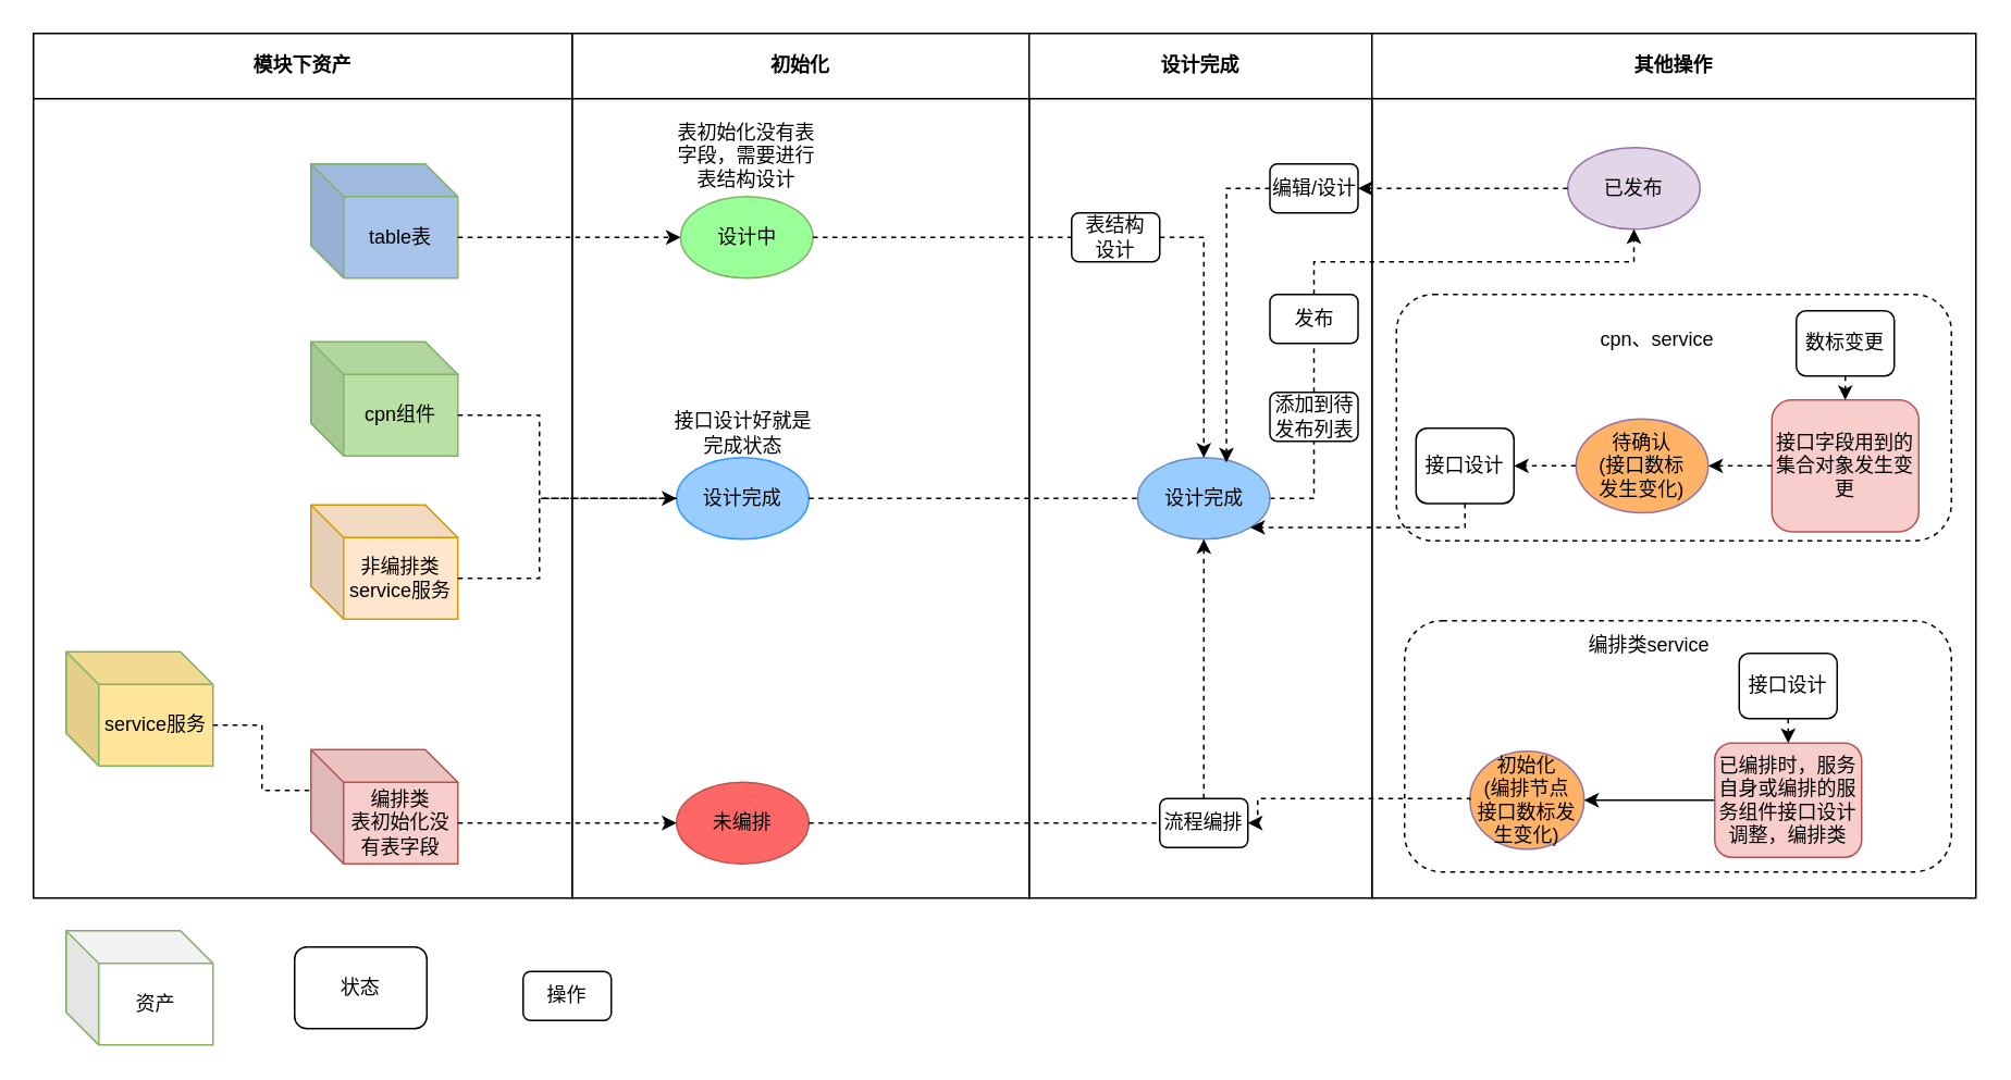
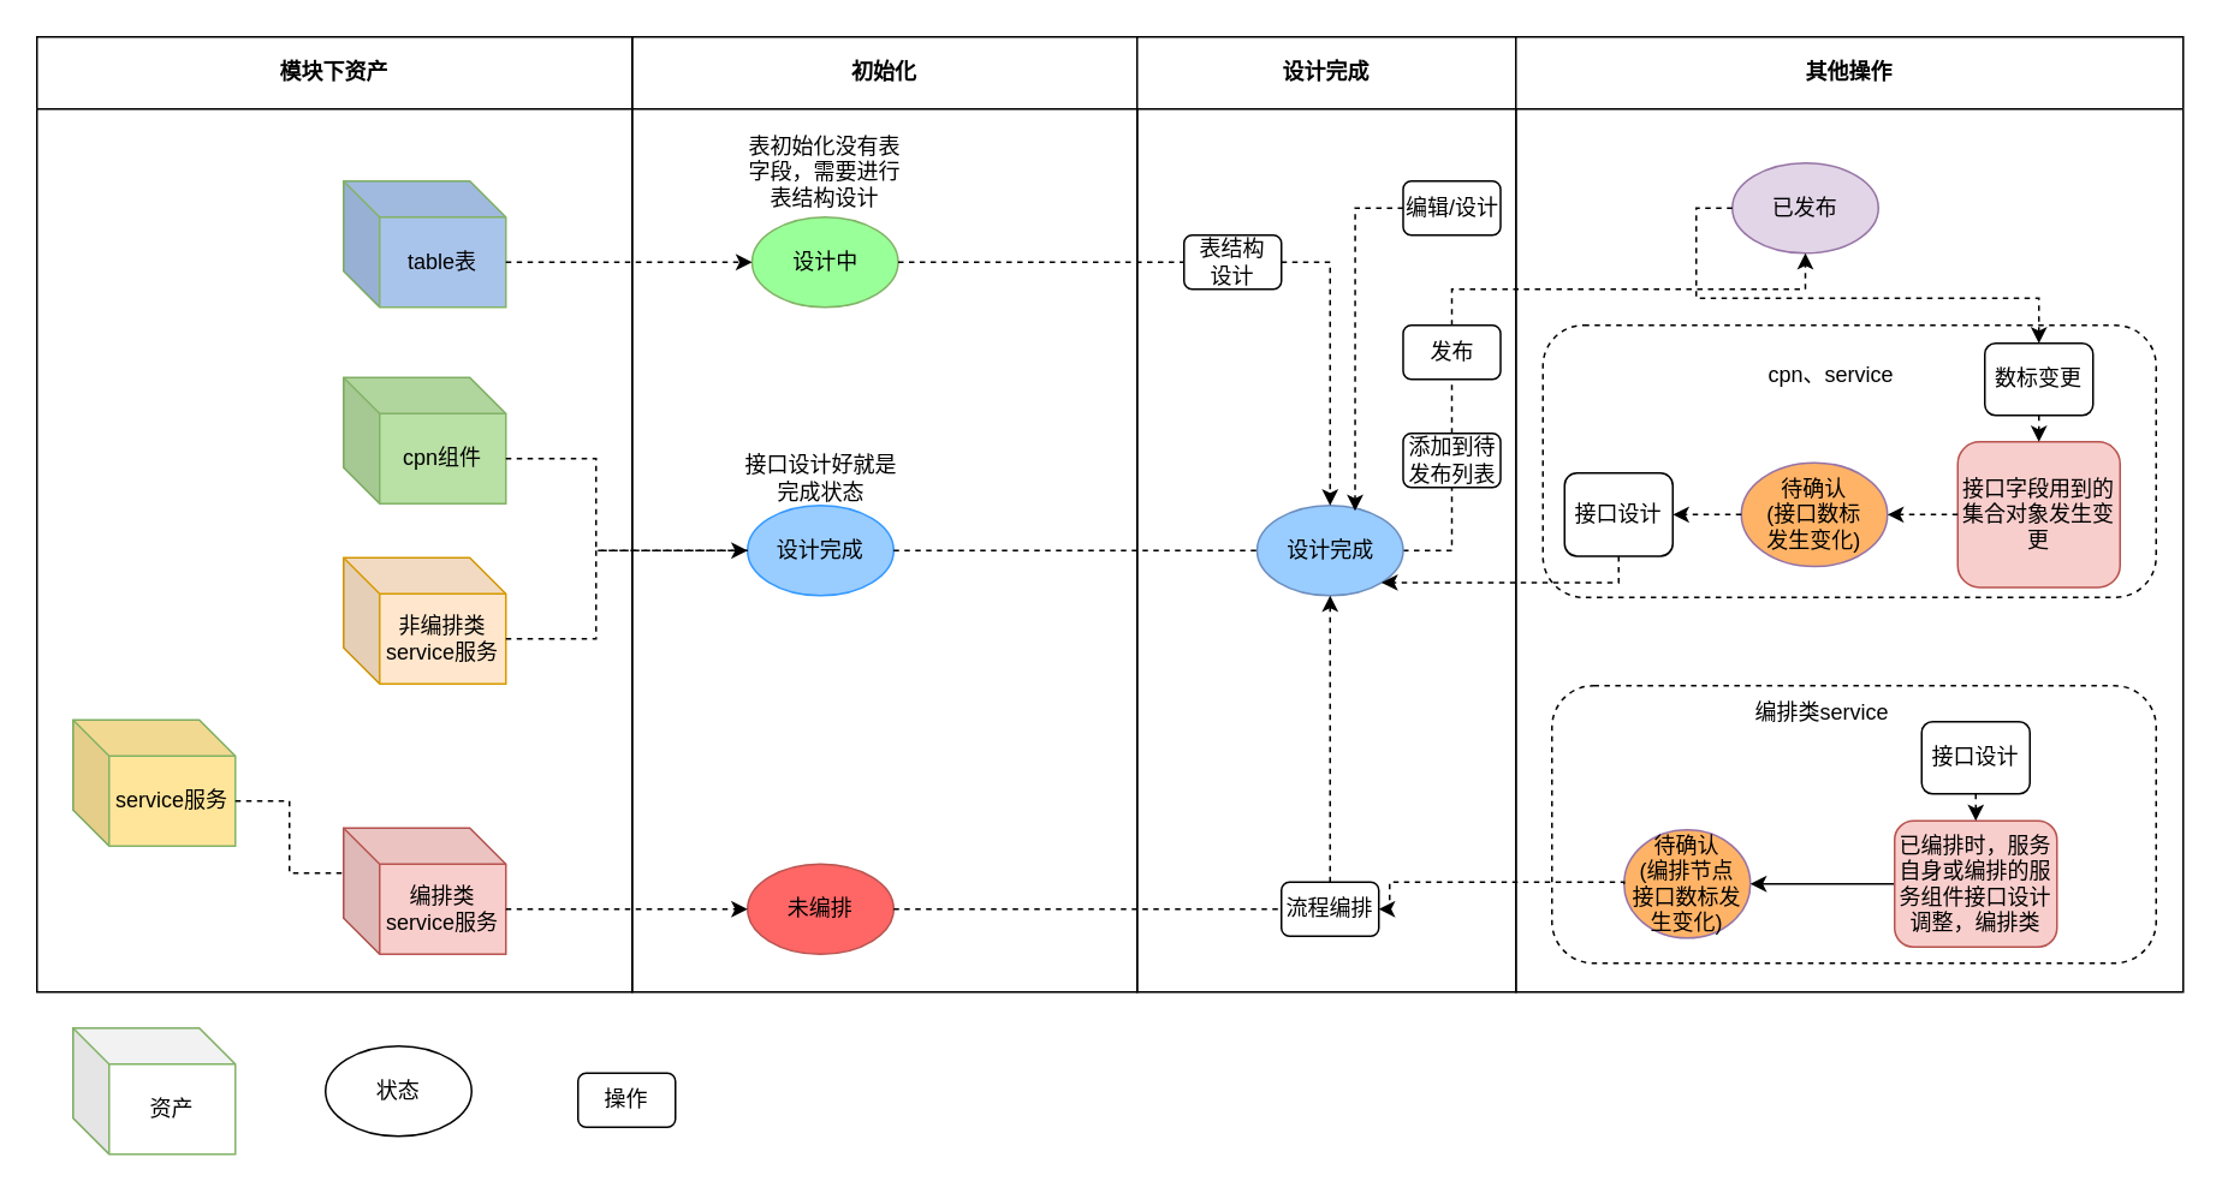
  <mxCell id="0" />
  <mxCell id="1" parent="0" />
  <mxCell id="2" value="初始化" style="swimlane;whiteSpace=wrap;html=1;startSize=40;" vertex="1" parent="1"><mxGeometry x="350" y="20" width="280" height="530" as="geometry" /></mxCell>
  <mxCell id="3" value="设计完成" style="ellipse;whiteSpace=wrap;html=1;fillColor=#99CCFF;strokeColor=#3399FF;" vertex="1" parent="2"><mxGeometry x="64" y="260" width="81" height="50" as="geometry" /></mxCell>
  <mxCell id="4" value="接口设计好就是完成状态" style="text;strokeColor=none;align=center;fillColor=none;html=1;verticalAlign=middle;whiteSpace=wrap;rounded=0;" vertex="1" parent="2"><mxGeometry x="61.5" y="230" width="86" height="30" as="geometry" /></mxCell>
  <mxCell id="5" value="未编排" style="ellipse;whiteSpace=wrap;html=1;fillColor=#FF6666;strokeColor=#b85450;" vertex="1" parent="2"><mxGeometry x="64" y="459" width="81" height="50" as="geometry" /></mxCell>
  <mxCell id="6" value="设计中" style="ellipse;whiteSpace=wrap;html=1;fillColor=#99FF99;strokeColor=#82b366;" vertex="1" parent="2"><mxGeometry x="66.5" y="100" width="81" height="50" as="geometry" /></mxCell>
  <mxCell id="7" value="表初始化没有表字段，需要进行表结构设计" style="text;strokeColor=none;align=center;fillColor=none;html=1;verticalAlign=middle;whiteSpace=wrap;rounded=0;" vertex="1" parent="2"><mxGeometry x="64" y="60" width="86" height="30" as="geometry" /></mxCell>
  <mxCell id="8" value="模块下资产" style="swimlane;whiteSpace=wrap;html=1;startSize=40;" vertex="1" parent="1"><mxGeometry x="20" y="20" width="330" height="530" as="geometry" /></mxCell>
  <mxCell id="9" value="service服务" style="shape=cube;whiteSpace=wrap;html=1;boundedLbl=1;backgroundOutline=1;darkOpacity=0.05;darkOpacity2=0.1;fillColor=#FFE599;strokeColor=#82b366;" vertex="1" parent="8"><mxGeometry x="20" y="379" width="90" height="70" as="geometry" /></mxCell>
  <mxCell id="10" value="cpn组件" style="shape=cube;whiteSpace=wrap;html=1;boundedLbl=1;backgroundOutline=1;darkOpacity=0.05;darkOpacity2=0.1;fillColor=#B9E0A5;strokeColor=#82b366;" vertex="1" parent="8"><mxGeometry x="170" y="189" width="90" height="70" as="geometry" /></mxCell>
  <mxCell id="11" value="非编排类&lt;div&gt;service服务&lt;/div&gt;" style="shape=cube;whiteSpace=wrap;html=1;boundedLbl=1;backgroundOutline=1;darkOpacity=0.05;darkOpacity2=0.1;fillColor=#ffe6cc;strokeColor=#d79b00;" vertex="1" parent="8"><mxGeometry x="170" y="289" width="90" height="70" as="geometry" /></mxCell>
- <mxCell id="12" value="编排类&lt;div&gt;表初始化没有表字段&lt;/div&gt;" style="shape=cube;whiteSpace=wrap;html=1;boundedLbl=1;backgroundOutline=1;darkOpacity=0.05;darkOpacity2=0.1;fillColor=#f8cecc;strokeColor=#b85450;" vertex="1" parent="8"><mxGeometry x="170" y="439" width="90" height="70" as="geometry" /></mxCell>
+ <mxCell id="12" value="编排类&lt;div&gt;service服务&lt;/div&gt;" style="shape=cube;whiteSpace=wrap;html=1;boundedLbl=1;backgroundOutline=1;darkOpacity=0.05;darkOpacity2=0.1;fillColor=#f8cecc;strokeColor=#b85450;" vertex="1" parent="8"><mxGeometry x="170" y="439" width="90" height="70" as="geometry" /></mxCell>
  <mxCell id="13" value="table表" style="shape=cube;whiteSpace=wrap;html=1;boundedLbl=1;backgroundOutline=1;darkOpacity=0.05;darkOpacity2=0.1;fillColor=#A9C4EB;strokeColor=#82b366;" vertex="1" parent="8"><mxGeometry x="170" y="80" width="90" height="70" as="geometry" /></mxCell>
  <mxCell id="14" style="edgeStyle=orthogonalEdgeStyle;rounded=0;orthogonalLoop=1;jettySize=auto;html=1;exitX=0;exitY=0;exitDx=90;exitDy=45;exitPerimeter=0;entryX=0;entryY=0;entryDx=0;entryDy=25;entryPerimeter=0;dashed=1;endArrow=none;endFill=0;" edge="1" parent="8" source="9" target="12"><mxGeometry relative="1" as="geometry" /></mxCell>
  <mxCell id="15" value="设计完成" style="swimlane;whiteSpace=wrap;html=1;startSize=40;" vertex="1" parent="1"><mxGeometry x="630" y="20" width="210" height="530" as="geometry" /></mxCell>
  <mxCell id="16" style="edgeStyle=orthogonalEdgeStyle;rounded=0;orthogonalLoop=1;jettySize=auto;html=1;exitX=1;exitY=0.5;exitDx=0;exitDy=0;entryX=0.5;entryY=1;entryDx=0;entryDy=0;dashed=1;endArrow=none;endFill=0;" edge="1" parent="15" source="17" target="21"><mxGeometry relative="1" as="geometry" /></mxCell>
  <mxCell id="17" value="设计完成" style="ellipse;whiteSpace=wrap;html=1;fillColor=#99CCFF;strokeColor=#6c8ebf;" vertex="1" parent="15"><mxGeometry x="66.5" y="260" width="81" height="50" as="geometry" /></mxCell>
  <mxCell id="18" style="edgeStyle=orthogonalEdgeStyle;rounded=0;orthogonalLoop=1;jettySize=auto;html=1;exitX=1;exitY=0.5;exitDx=0;exitDy=0;entryX=0.5;entryY=0;entryDx=0;entryDy=0;dashed=1;" edge="1" parent="15" source="19" target="17"><mxGeometry relative="1" as="geometry" /></mxCell>
  <mxCell id="19" value="表结构&lt;div&gt;设计&lt;/div&gt;" style="rounded=1;whiteSpace=wrap;html=1;" vertex="1" parent="15"><mxGeometry x="26" y="110" width="54" height="30" as="geometry" /></mxCell>
  <mxCell id="20" style="edgeStyle=orthogonalEdgeStyle;rounded=0;orthogonalLoop=1;jettySize=auto;html=1;exitX=0.5;exitY=0;exitDx=0;exitDy=0;entryX=0.5;entryY=1;entryDx=0;entryDy=0;dashed=1;endArrow=none;endFill=0;" edge="1" parent="15" source="21" target="22"><mxGeometry relative="1" as="geometry" /></mxCell>
  <mxCell id="21" value="添加到待发布列表" style="rounded=1;whiteSpace=wrap;html=1;" vertex="1" parent="15"><mxGeometry x="147.5" y="220" width="54" height="30" as="geometry" /></mxCell>
  <mxCell id="22" value="发布" style="rounded=1;whiteSpace=wrap;html=1;" vertex="1" parent="15"><mxGeometry x="147.5" y="160" width="54" height="30" as="geometry" /></mxCell>
  <mxCell id="23" style="edgeStyle=orthogonalEdgeStyle;rounded=0;orthogonalLoop=1;jettySize=auto;html=1;exitX=0.5;exitY=0;exitDx=0;exitDy=0;entryX=0.5;entryY=1;entryDx=0;entryDy=0;dashed=1;" edge="1" parent="15" source="24" target="17"><mxGeometry relative="1" as="geometry" /></mxCell>
  <mxCell id="24" value="流程编排" style="rounded=1;whiteSpace=wrap;html=1;fillColor=#FFFFFF;strokeColor=#000000;" vertex="1" parent="15"><mxGeometry x="80" y="469" width="54" height="30" as="geometry" /></mxCell>
  <mxCell id="25" value="编辑/设计" style="rounded=1;whiteSpace=wrap;html=1;" vertex="1" parent="15"><mxGeometry x="147.5" y="80" width="54" height="30" as="geometry" /></mxCell>
  <mxCell id="26" style="edgeStyle=orthogonalEdgeStyle;rounded=0;orthogonalLoop=1;jettySize=auto;html=1;exitX=0;exitY=0.5;exitDx=0;exitDy=0;entryX=0.671;entryY=0.061;entryDx=0;entryDy=0;entryPerimeter=0;dashed=1;" edge="1" parent="15" source="25" target="17"><mxGeometry relative="1" as="geometry" /></mxCell>
  <mxCell id="27" style="edgeStyle=orthogonalEdgeStyle;rounded=0;orthogonalLoop=1;jettySize=auto;html=1;exitX=0;exitY=0;exitDx=90;exitDy=45;exitPerimeter=0;entryX=0;entryY=0.5;entryDx=0;entryDy=0;dashed=1;endArrow=classic;endFill=1;" edge="1" parent="1" source="12" target="5"><mxGeometry relative="1" as="geometry"><Array as="points"><mxPoint x="414" y="504" /></Array></mxGeometry></mxCell>
  <mxCell id="28" style="edgeStyle=orthogonalEdgeStyle;rounded=0;orthogonalLoop=1;jettySize=auto;html=1;exitX=0;exitY=0;exitDx=90;exitDy=45;exitPerimeter=0;endArrow=classic;endFill=1;dashed=1;entryX=0;entryY=0.5;entryDx=0;entryDy=0;" edge="1" parent="1" source="10" target="3"><mxGeometry relative="1" as="geometry"><mxPoint x="410" y="254" as="targetPoint" /><Array as="points"><mxPoint x="330" y="254" /><mxPoint x="330" y="305" /></Array></mxGeometry></mxCell>
  <mxCell id="29" style="edgeStyle=orthogonalEdgeStyle;rounded=0;orthogonalLoop=1;jettySize=auto;html=1;exitX=0;exitY=0;exitDx=90;exitDy=45;exitPerimeter=0;dashed=1;endArrow=none;endFill=0;entryX=0;entryY=0.5;entryDx=0;entryDy=0;" edge="1" parent="1" source="11" target="3"><mxGeometry relative="1" as="geometry"><mxPoint x="340" y="250" as="targetPoint" /><Array as="points"><mxPoint x="330" y="354" /><mxPoint x="330" y="305" /></Array></mxGeometry></mxCell>
  <mxCell id="30" style="edgeStyle=orthogonalEdgeStyle;rounded=0;orthogonalLoop=1;jettySize=auto;html=1;exitX=0;exitY=0;exitDx=90;exitDy=45;exitPerimeter=0;dashed=1;" edge="1" parent="1" source="13" target="6"><mxGeometry relative="1" as="geometry" /></mxCell>
  <mxCell id="31" style="edgeStyle=orthogonalEdgeStyle;rounded=0;orthogonalLoop=1;jettySize=auto;html=1;exitX=1;exitY=0.5;exitDx=0;exitDy=0;entryX=0;entryY=0.5;entryDx=0;entryDy=0;endArrow=none;endFill=0;dashed=1;" edge="1" parent="1" source="3" target="17"><mxGeometry relative="1" as="geometry" /></mxCell>
  <mxCell id="32" style="edgeStyle=orthogonalEdgeStyle;rounded=0;orthogonalLoop=1;jettySize=auto;html=1;exitX=1;exitY=0.5;exitDx=0;exitDy=0;endArrow=none;endFill=0;dashed=1;" edge="1" parent="1" source="6" target="19"><mxGeometry relative="1" as="geometry" /></mxCell>
  <mxCell id="33" value="其他操作" style="swimlane;whiteSpace=wrap;html=1;startSize=40;" vertex="1" parent="1"><mxGeometry x="840" y="20" width="370" height="530" as="geometry" /></mxCell>
  <mxCell id="34" value="" style="rounded=1;whiteSpace=wrap;html=1;dashed=1;" vertex="1" parent="33"><mxGeometry x="20" y="360" width="335" height="154" as="geometry" /></mxCell>
  <mxCell id="35" value="已发布" style="ellipse;whiteSpace=wrap;html=1;fillColor=#e1d5e7;strokeColor=#9673a6;" vertex="1" parent="33"><mxGeometry x="120" y="70" width="81" height="50" as="geometry" /></mxCell>
- <mxCell id="36" value="初始化&lt;div&gt;(编排节点&lt;/div&gt;&lt;div&gt;接口数标发生变化)&lt;/div&gt;" style="ellipse;whiteSpace=wrap;html=1;fillColor=#FFB366;strokeColor=#9673a6;" vertex="1" parent="33"><mxGeometry x="60" y="440" width="70" height="60" as="geometry" /></mxCell>
+ <mxCell id="36" value="待确认&lt;div&gt;(编排节点&lt;/div&gt;&lt;div&gt;接口数标发生变化)&lt;/div&gt;" style="ellipse;whiteSpace=wrap;html=1;fillColor=#FFB366;strokeColor=#9673a6;" vertex="1" parent="33"><mxGeometry x="60" y="440" width="70" height="60" as="geometry" /></mxCell>
  <mxCell id="37" style="edgeStyle=orthogonalEdgeStyle;rounded=0;orthogonalLoop=1;jettySize=auto;html=1;exitX=0;exitY=0.5;exitDx=0;exitDy=0;entryX=1;entryY=0.5;entryDx=0;entryDy=0;" edge="1" parent="33" source="38" target="36"><mxGeometry relative="1" as="geometry" /></mxCell>
  <mxCell id="38" value="已编排时，服务自身或编排的服务组件接口设计调整，编排类" style="rounded=1;whiteSpace=wrap;html=1;fillColor=#f8cecc;strokeColor=#b85450;" vertex="1" parent="33"><mxGeometry x="210" y="435" width="90" height="70" as="geometry" /></mxCell>
  <mxCell id="39" value="编排类service" style="text;strokeColor=none;align=center;fillColor=none;html=1;verticalAlign=middle;whiteSpace=wrap;rounded=0;" vertex="1" parent="33"><mxGeometry x="120" y="360" width="100" height="30" as="geometry" /></mxCell>
  <mxCell id="40" value="" style="group;fillColor=#FFFFFF;" vertex="1" connectable="0" parent="33"><mxGeometry x="15" y="160" width="340" height="151" as="geometry" /></mxCell>
  <mxCell id="41" value="" style="rounded=1;whiteSpace=wrap;html=1;dashed=1;" vertex="1" parent="40"><mxGeometry width="340" height="151" as="geometry" /></mxCell>
  <mxCell id="42" value="待确认&lt;div&gt;(接口数标&lt;/div&gt;&lt;div&gt;发生变化)&lt;/div&gt;" style="ellipse;whiteSpace=wrap;html=1;fillColor=#FFB366;strokeColor=#9673a6;" vertex="1" parent="40"><mxGeometry x="110" y="76.26" width="81" height="57.634" as="geometry" /></mxCell>
  <mxCell id="43" value="接口字段用到的集合对象发生变更" style="rounded=1;whiteSpace=wrap;html=1;fillColor=#f8cecc;strokeColor=#b85450;" vertex="1" parent="40"><mxGeometry x="230" y="64.733" width="90" height="80.687" as="geometry" /></mxCell>
  <mxCell id="44" value="接口设计" style="rounded=1;whiteSpace=wrap;html=1;fillColor=#FFFFFF;strokeColor=#000000;" vertex="1" parent="40"><mxGeometry x="12" y="82.023" width="60" height="46.107" as="geometry" /></mxCell>
  <mxCell id="45" value="cpn、service" style="text;strokeColor=none;align=center;fillColor=none;html=1;verticalAlign=middle;whiteSpace=wrap;rounded=0;" vertex="1" parent="40"><mxGeometry x="110" y="11.153" width="100" height="34.58" as="geometry" /></mxCell>
  <mxCell id="46" style="edgeStyle=orthogonalEdgeStyle;rounded=0;orthogonalLoop=1;jettySize=auto;html=1;exitX=0;exitY=0.5;exitDx=0;exitDy=0;entryX=1;entryY=0.5;entryDx=0;entryDy=0;dashed=1;" edge="1" parent="40" source="43" target="42"><mxGeometry relative="1" as="geometry" /></mxCell>
  <mxCell id="47" style="edgeStyle=orthogonalEdgeStyle;rounded=0;orthogonalLoop=1;jettySize=auto;html=1;exitX=0;exitY=0.5;exitDx=0;exitDy=0;entryX=1;entryY=0.5;entryDx=0;entryDy=0;dashed=1;" edge="1" parent="40" source="42" target="44"><mxGeometry relative="1" as="geometry" /></mxCell>
  <mxCell id="48" style="edgeStyle=orthogonalEdgeStyle;rounded=0;orthogonalLoop=1;jettySize=auto;html=1;exitX=0.5;exitY=1;exitDx=0;exitDy=0;entryX=0.5;entryY=0;entryDx=0;entryDy=0;dashed=1;" edge="1" parent="40" source="49" target="43"><mxGeometry relative="1" as="geometry" /></mxCell>
  <mxCell id="49" value="数标变更" style="rounded=1;whiteSpace=wrap;html=1;fillColor=#FFFFFF;strokeColor=#000000;" vertex="1" parent="40"><mxGeometry x="245" y="10" width="60" height="40" as="geometry" /></mxCell>
  <mxCell id="50" style="edgeStyle=orthogonalEdgeStyle;rounded=0;orthogonalLoop=1;jettySize=auto;html=1;exitX=0.5;exitY=1;exitDx=0;exitDy=0;entryX=0.5;entryY=0;entryDx=0;entryDy=0;dashed=1;" edge="1" parent="33" source="51" target="38"><mxGeometry relative="1" as="geometry" /></mxCell>
  <mxCell id="51" value="接口设计" style="rounded=1;whiteSpace=wrap;html=1;fillColor=#FFFFFF;strokeColor=#000000;" vertex="1" parent="33"><mxGeometry x="225" y="380" width="60" height="40" as="geometry" /></mxCell>
  <mxCell id="52" style="edgeStyle=orthogonalEdgeStyle;rounded=0;orthogonalLoop=1;jettySize=auto;html=1;exitX=1;exitY=0.5;exitDx=0;exitDy=0;dashed=1;endArrow=none;endFill=0;" edge="1" parent="1" source="5" target="24"><mxGeometry relative="1" as="geometry" /></mxCell>
  <mxCell id="53" style="edgeStyle=orthogonalEdgeStyle;rounded=0;orthogonalLoop=1;jettySize=auto;html=1;exitX=0;exitY=0.5;exitDx=0;exitDy=0;entryX=1;entryY=0.5;entryDx=0;entryDy=0;dashed=1;" edge="1" parent="1" source="36" target="24"><mxGeometry relative="1" as="geometry"><Array as="points"><mxPoint x="770" y="489" /><mxPoint x="770" y="504" /></Array></mxGeometry></mxCell>
  <mxCell id="54" style="edgeStyle=orthogonalEdgeStyle;rounded=0;orthogonalLoop=1;jettySize=auto;html=1;exitX=0.5;exitY=0;exitDx=0;exitDy=0;entryX=0.5;entryY=1;entryDx=0;entryDy=0;dashed=1;" edge="1" parent="1" source="22" target="35"><mxGeometry relative="1" as="geometry" /></mxCell>
  <mxCell id="55" style="edgeStyle=orthogonalEdgeStyle;rounded=0;orthogonalLoop=1;jettySize=auto;html=1;exitX=0.5;exitY=1;exitDx=0;exitDy=0;entryX=1;entryY=1;entryDx=0;entryDy=0;dashed=1;" edge="1" parent="1" source="44" target="17"><mxGeometry relative="1" as="geometry"><Array as="points"><mxPoint x="897" y="323" /></Array></mxGeometry></mxCell>
  <mxCell id="56" value="资产" style="shape=cube;whiteSpace=wrap;html=1;boundedLbl=1;backgroundOutline=1;darkOpacity=0.05;darkOpacity2=0.1;fillColor=#FFFFFF;strokeColor=#82b366;" vertex="1" parent="1"><mxGeometry x="40" y="570" width="90" height="70" as="geometry" /></mxCell>
- <mxCell id="57" value="状态" style="whiteSpace=wrap;html=1;fillColor=#FFFFFF;strokeColor=#000000;rounded=1;" vertex="1" parent="1"><mxGeometry x="180" y="580" width="81" height="50" as="geometry" /></mxCell>
+ <mxCell id="57" value="状态" style="ellipse;whiteSpace=wrap;html=1;fillColor=#FFFFFF;strokeColor=#000000;" vertex="1" parent="1"><mxGeometry x="180" y="580" width="81" height="50" as="geometry" /></mxCell>
  <mxCell id="58" value="操作" style="rounded=1;whiteSpace=wrap;html=1;fillColor=#FFFFFF;strokeColor=#000000;" vertex="1" parent="1"><mxGeometry x="320" y="595" width="54" height="30" as="geometry" /></mxCell>
- <mxCell id="59" style="edgeStyle=orthogonalEdgeStyle;rounded=0;orthogonalLoop=1;jettySize=auto;html=1;exitX=0;exitY=0.5;exitDx=0;exitDy=0;dashed=1;" edge="1" parent="1" source="35" target="25"><mxGeometry relative="1" as="geometry" /></mxCell>
+ <mxCell id="59" style="edgeStyle=orthogonalEdgeStyle;rounded=0;orthogonalLoop=1;jettySize=auto;html=1;exitX=0;exitY=0.5;exitDx=0;exitDy=0;dashed=1;" edge="1" parent="1" source="35" target="49"><mxGeometry relative="1" as="geometry" /></mxCell>
